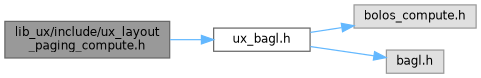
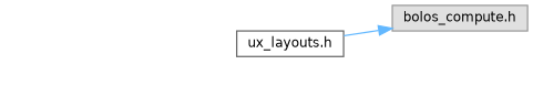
  digraph {
    rankdir=LR
    node [color=grey60 fillcolor="#E0E0E0" fontname=Helvetica fontsize=10 shape=box style=filled]
    edge [color=steelblue1 fontname=Helvetica fontsize=10 labelfontname=Helvetica labelfontsize=10 style=solid]
-   n1 [color=gray40 fillcolor=grey60 fontcolor=black height=0.2 label="lib_ux/include/ux_layout\l_paging_compute.h" width=0.4]
-   n2 [color=grey40 fillcolor=white height=0.2 label="ux_bagl.h" width=0.4]
+   n2 [color=grey40 fillcolor=white height=0.2 label="ux_layouts.h" width=0.4]
    n3 [height=0.2 label="bolos_compute.h" width=0.4]
-   n4 [height=0.2 label="bagl.h" width=0.4]
-   n1 -> n2
    n2 -> n3
-   n2 -> n4
  }
